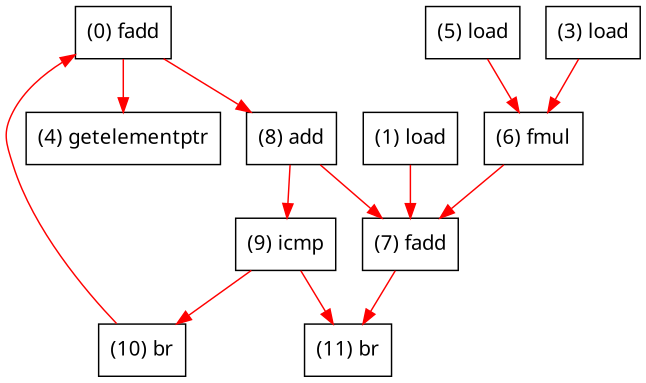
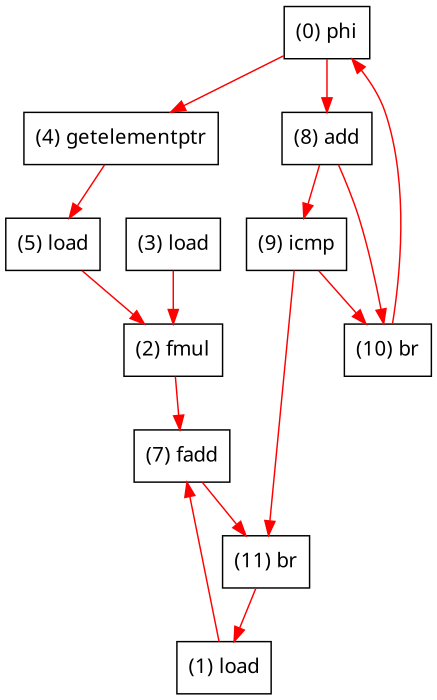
  digraph {
    fontname="Noto Sans"
    node [fontname="Noto Sans" shape=record]
    edge [color=red fontname="Noto Sans"]
-   n1 [label="(0) fadd"]
+   n1 [label="(0) phi"]
    n2 [label="(4) getelementptr"]
    n3 [label="(8) add"]
    n4 [label="(5) load"]
    n5 [label="(9) icmp"]
    n6 [label="(10) br"]
    n7 [label="(1) load"]
    n8 [label="(7) fadd"]
    n9 [label="(11) br"]
    n10 [label="(3) load"]
-   n11 [label="(6) fmul"]
+   n11 [label="(2) fmul"]
    n1 -> n2
    n1 -> n3
+   n2 -> n4
    n3 -> n5
-   n3 -> n8
+   n3 -> n6
    n4 -> n11
    n5 -> n6
    n5 -> n9
    n6 -> n1
    n7 -> n8
    n8 -> n9
+   n9 -> n7
    n10 -> n11
    n11 -> n8
  }
